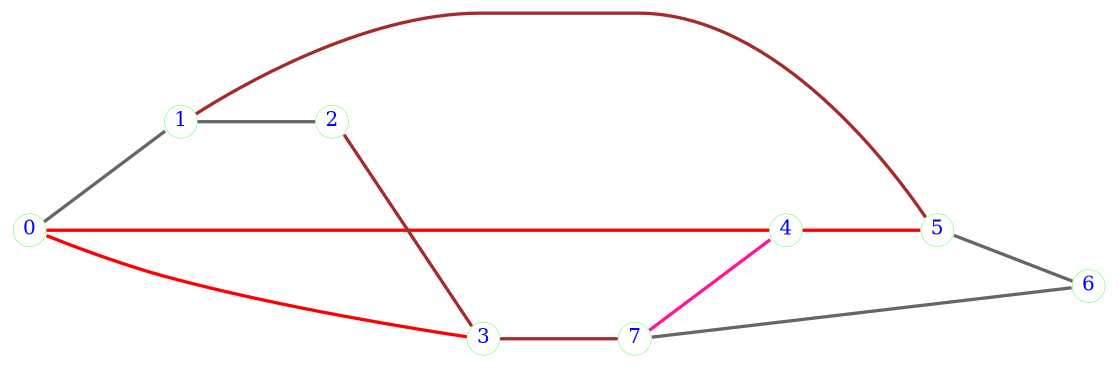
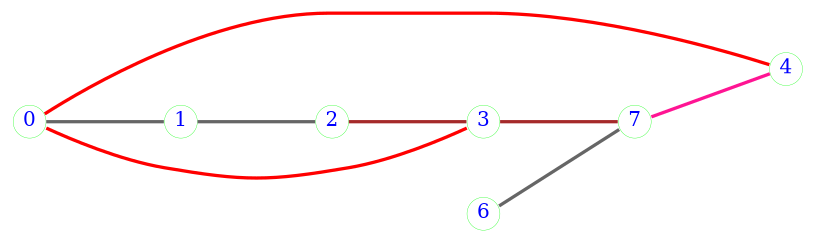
  graph {
    rankdir=LR
    node [color=Green fixedsize=true font=Courier fontcolor=Blue fontsize=6 penwidth=0.1 shape=circle]
    edge [color=gray40]
    0 [height=0.14 width=0.14]
    1 [height=0.14 width=0.14]
    4 [height=0.14 width=0.14]
    2 [height=0.14 width=0.14]
-   5 [height=0.14 width=0.14]
    3 [height=0.14 width=0.14]
    6 [height=0.14 width=0.14]
    7 [height=0.14 width=0.14]
    0 -- 1
    0 -- 4 [color=red]
    1 -- 2
-   1 -- 5 [color=brown]
-   4 -- 5 [color=red]
    2 -- 3 [color=brown]
-   5 -- 6
    3 -- 0 [color=red]
    3 -- 7 [color=brown]
    6 -- 7
    7 -- 4 [color=deeppink]
  }
